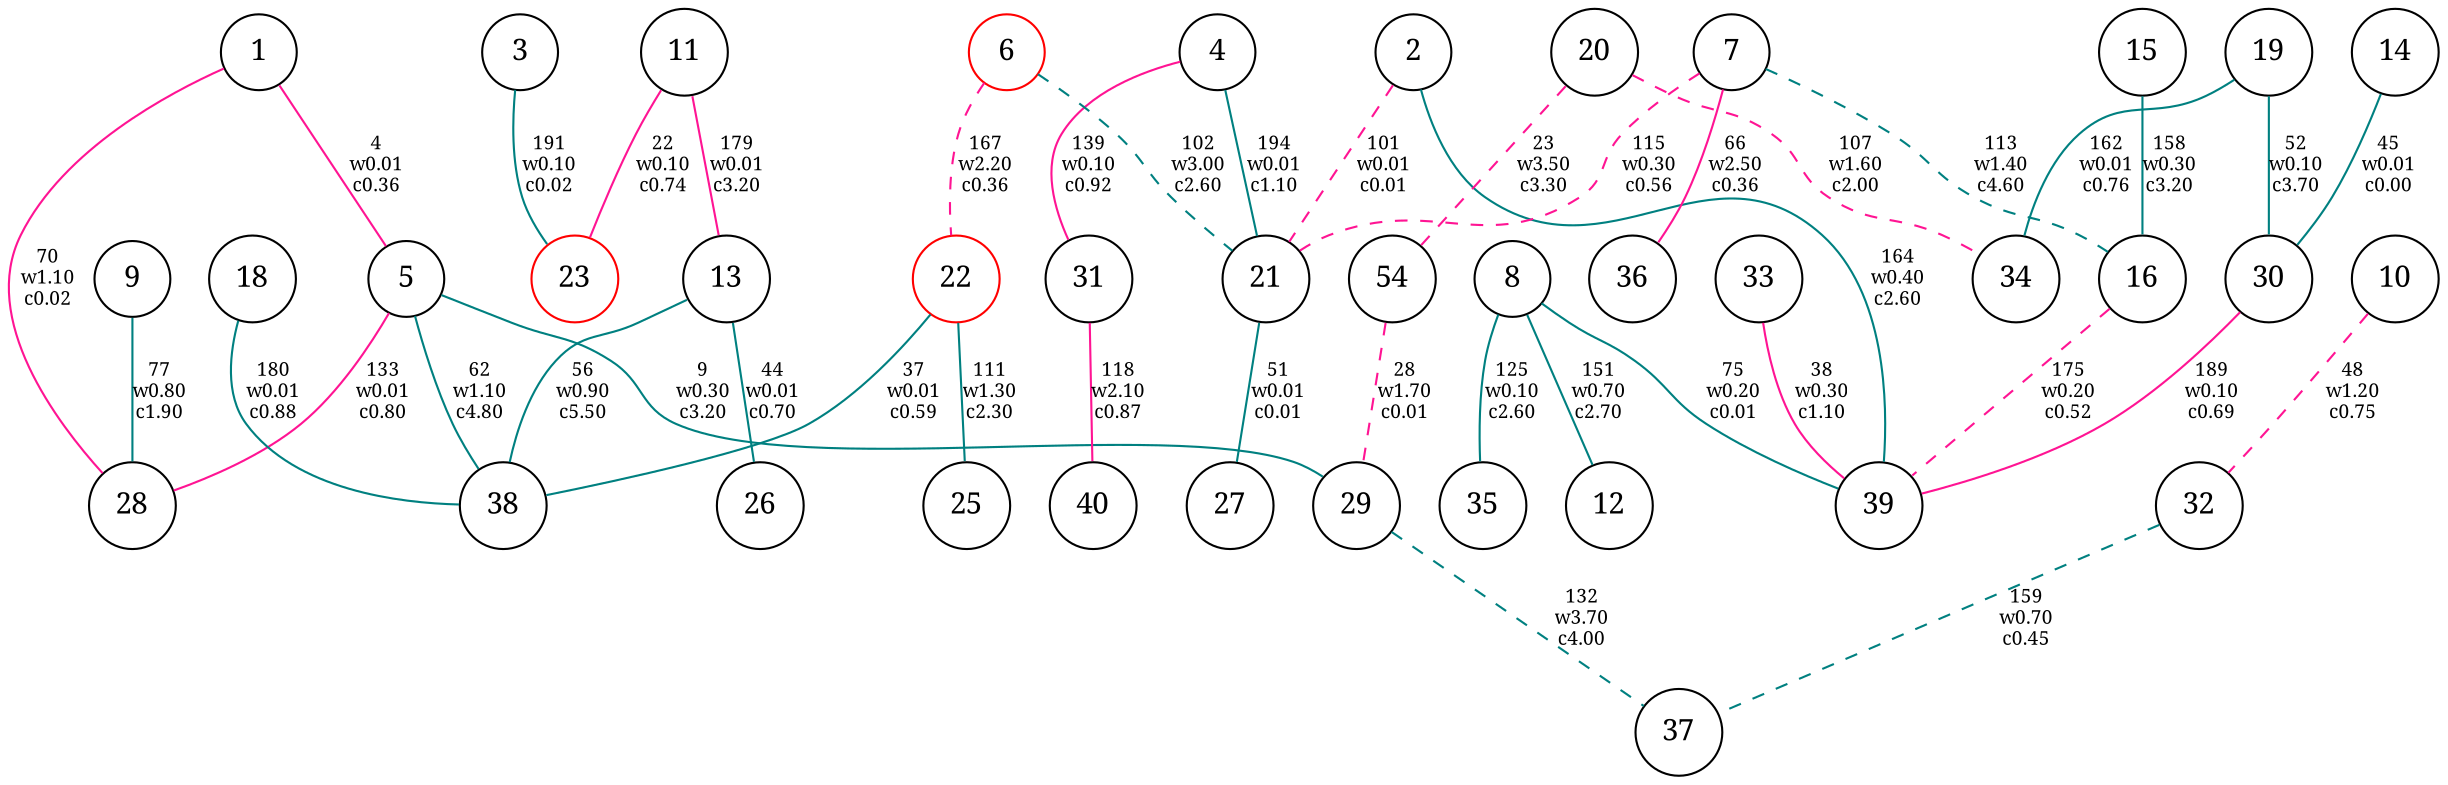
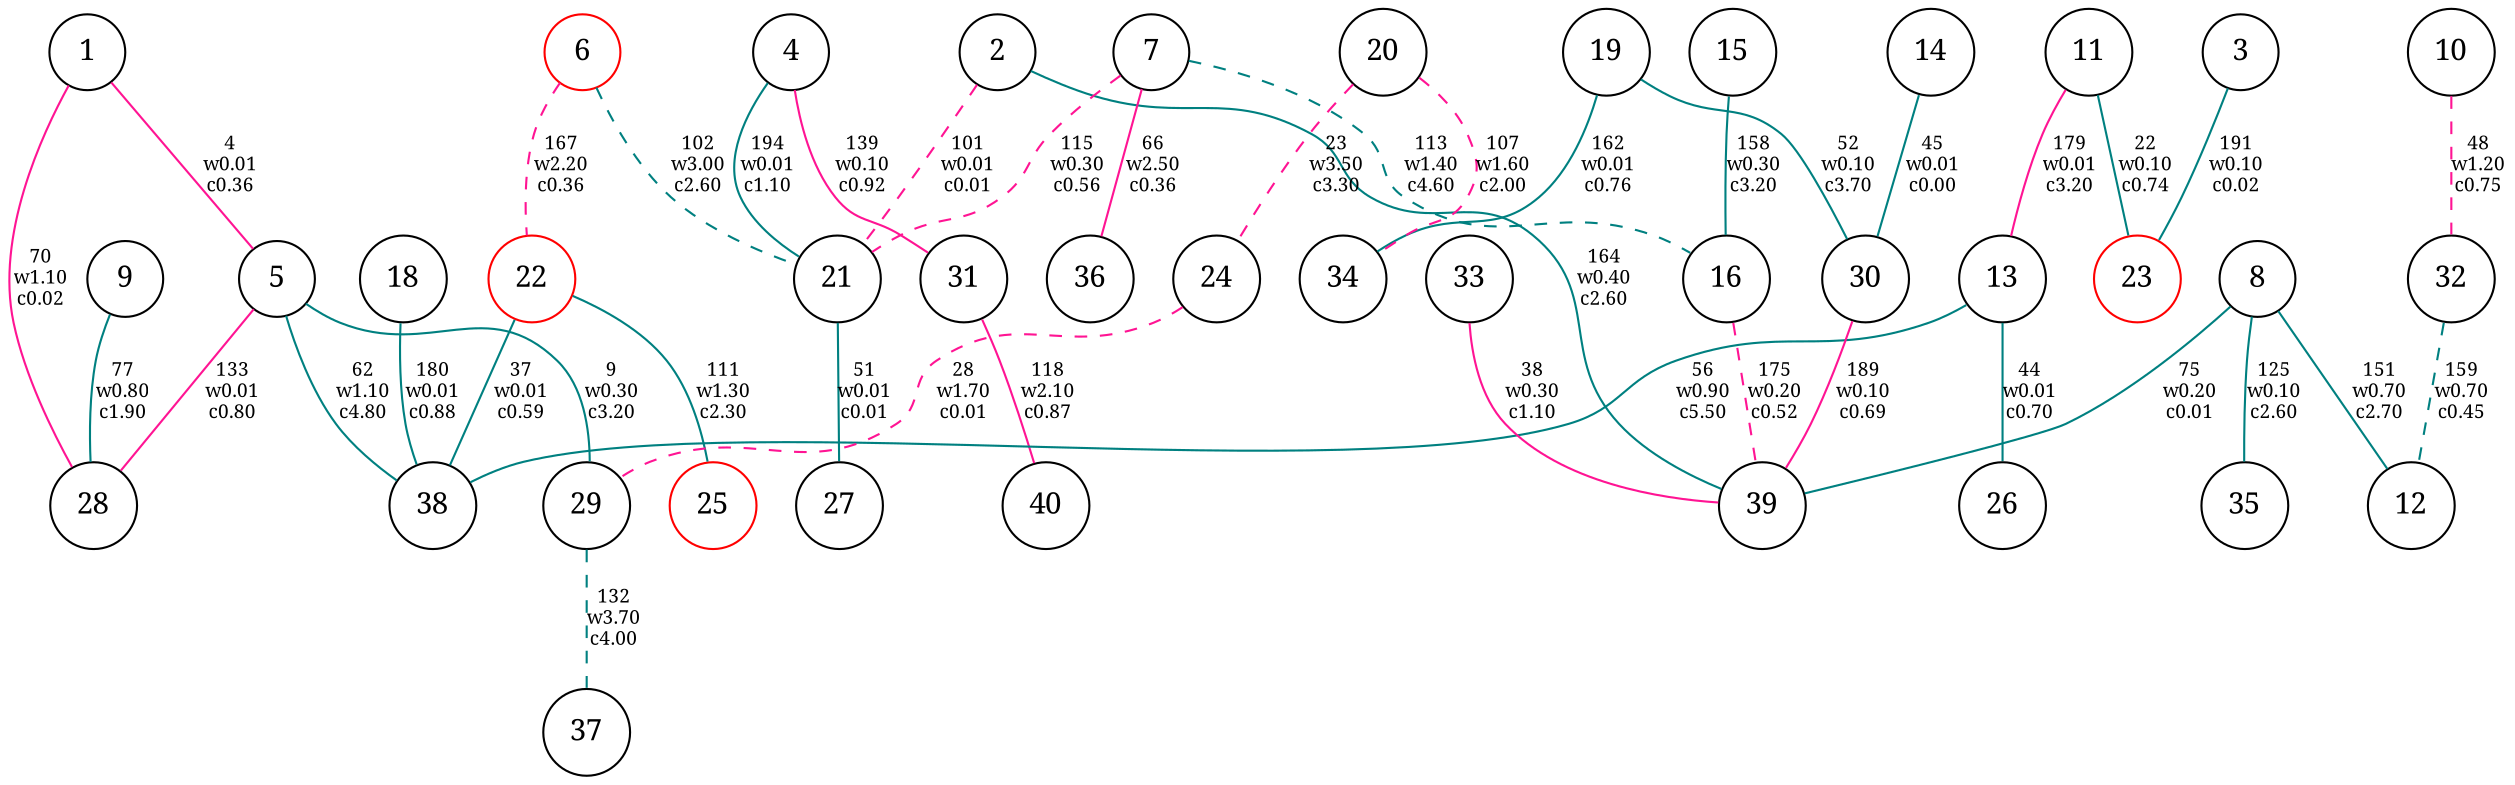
  strict graph {
    Damping=.95
    fontname="Noto Serif"
    node [color=black fontname="Noto Serif" shape=circle]
    edge [color=teal fontname="Noto Serif" fontsize=9 style=solid]
    n1 [label=1]
    n2 [label=5]
    n3 [label=28]
    n4 [label=38]
    n5 [label=29]
    n6 [label=2]
    n7 [label=21]
    n8 [label=39]
    n9 [label=27]
    n10 [label=3]
    n11 [color="#ff0000" label=23]
    n12 [label=4]
    n13 [label=31]
    n14 [label=40]
    n15 [label=10]
    n16 [label=32]
    n17 [color="#ff0000" label=6]
    n18 [color="#ff0000" label=22]
-   n19 [label=25]
+   n19 [color="#ff0000" label=25]
    n20 [label=7]
    n21 [label=16]
    n22 [label=36]
    n23 [label=8]
    n24 [label=12]
    n25 [label=35]
    n26 [label=9]
    n27 [label=37]
    n28 [label=11]
    n29 [label=13]
    n30 [label=26]
    n31 [label=14]
    n32 [label=30]
    n33 [label=15]
    n34 [label=18]
    n35 [label=19]
    n36 [label=34]
    n37 [label=20]
-   n38 [label=54]
+   n38 [label=24]
    n39 [label=33]
    n1 -- n2 [color=deeppink label="4\nw0.01\nc0.36"]
    n1 -- n3 [color=deeppink label="70\nw1.10\nc0.02"]
    n2 -- n3 [color=deeppink label="133\nw0.01\nc0.80"]
    n2 -- n4 [label="62\nw1.10\nc4.80"]
    n2 -- n5 [label="9\nw0.30\nc3.20"]
    n5 -- n27 [label="132\nw3.70\nc4.00" style=dashed]
    n6 -- n7 [color=deeppink label="101\nw0.01\nc0.01" style=dashed]
    n6 -- n8 [label="164\nw0.40\nc2.60"]
    n7 -- n9 [label="51\nw0.01\nc0.01"]
    n10 -- n11 [label="191\nw0.10\nc0.02"]
    n12 -- n7 [label="194\nw0.01\nc1.10"]
    n12 -- n13 [color=deeppink label="139\nw0.10\nc0.92"]
    n13 -- n14 [color=deeppink label="118\nw2.10\nc0.87"]
    n15 -- n16 [color=deeppink label="48\nw1.20\nc0.75" style=dashed]
-   n16 -- n27 [label="159\nw0.70\nc0.45" style=dashed]
+   n16 -- n24 [label="159\nw0.70\nc0.45" style=dashed]
    n17 -- n7 [label="102\nw3.00\nc2.60" style=dashed]
    n17 -- n18 [color=deeppink label="167\nw2.20\nc0.36" style=dashed]
    n18 -- n4 [label="37\nw0.01\nc0.59"]
    n18 -- n19 [label="111\nw1.30\nc2.30"]
    n20 -- n7 [color=deeppink label="115\nw0.30\nc0.56" style=dashed]
    n20 -- n21 [label="113\nw1.40\nc4.60" style=dashed]
    n20 -- n22 [color=deeppink label="66\nw2.50\nc0.36"]
    n21 -- n8 [color=deeppink label="175\nw0.20\nc0.52" style=dashed]
    n23 -- n8 [label="75\nw0.20\nc0.01"]
    n23 -- n24 [label="151\nw0.70\nc2.70"]
    n23 -- n25 [label="125\nw0.10\nc2.60"]
    n26 -- n3 [label="77\nw0.80\nc1.90"]
-   n28 -- n11 [color=deeppink label="22\nw0.10\nc0.74"]
+   n28 -- n11 [label="22\nw0.10\nc0.74"]
    n28 -- n29 [color=deeppink label="179\nw0.01\nc3.20"]
    n29 -- n4 [label="56\nw0.90\nc5.50"]
    n29 -- n30 [label="44\nw0.01\nc0.70"]
    n31 -- n32 [label="45\nw0.01\nc0.00"]
    n32 -- n8 [color=deeppink label="189\nw0.10\nc0.69"]
    n33 -- n21 [label="158\nw0.30\nc3.20"]
    n34 -- n4 [label="180\nw0.01\nc0.88"]
    n35 -- n32 [label="52\nw0.10\nc3.70"]
    n35 -- n36 [label="162\nw0.01\nc0.76"]
    n37 -- n36 [color=deeppink label="107\nw1.60\nc2.00" style=dashed]
    n37 -- n38 [color=deeppink label="23\nw3.50\nc3.30" style=dashed]
    n38 -- n5 [color=deeppink label="28\nw1.70\nc0.01" style=dashed]
    n39 -- n8 [color=deeppink label="38\nw0.30\nc1.10"]
  }
